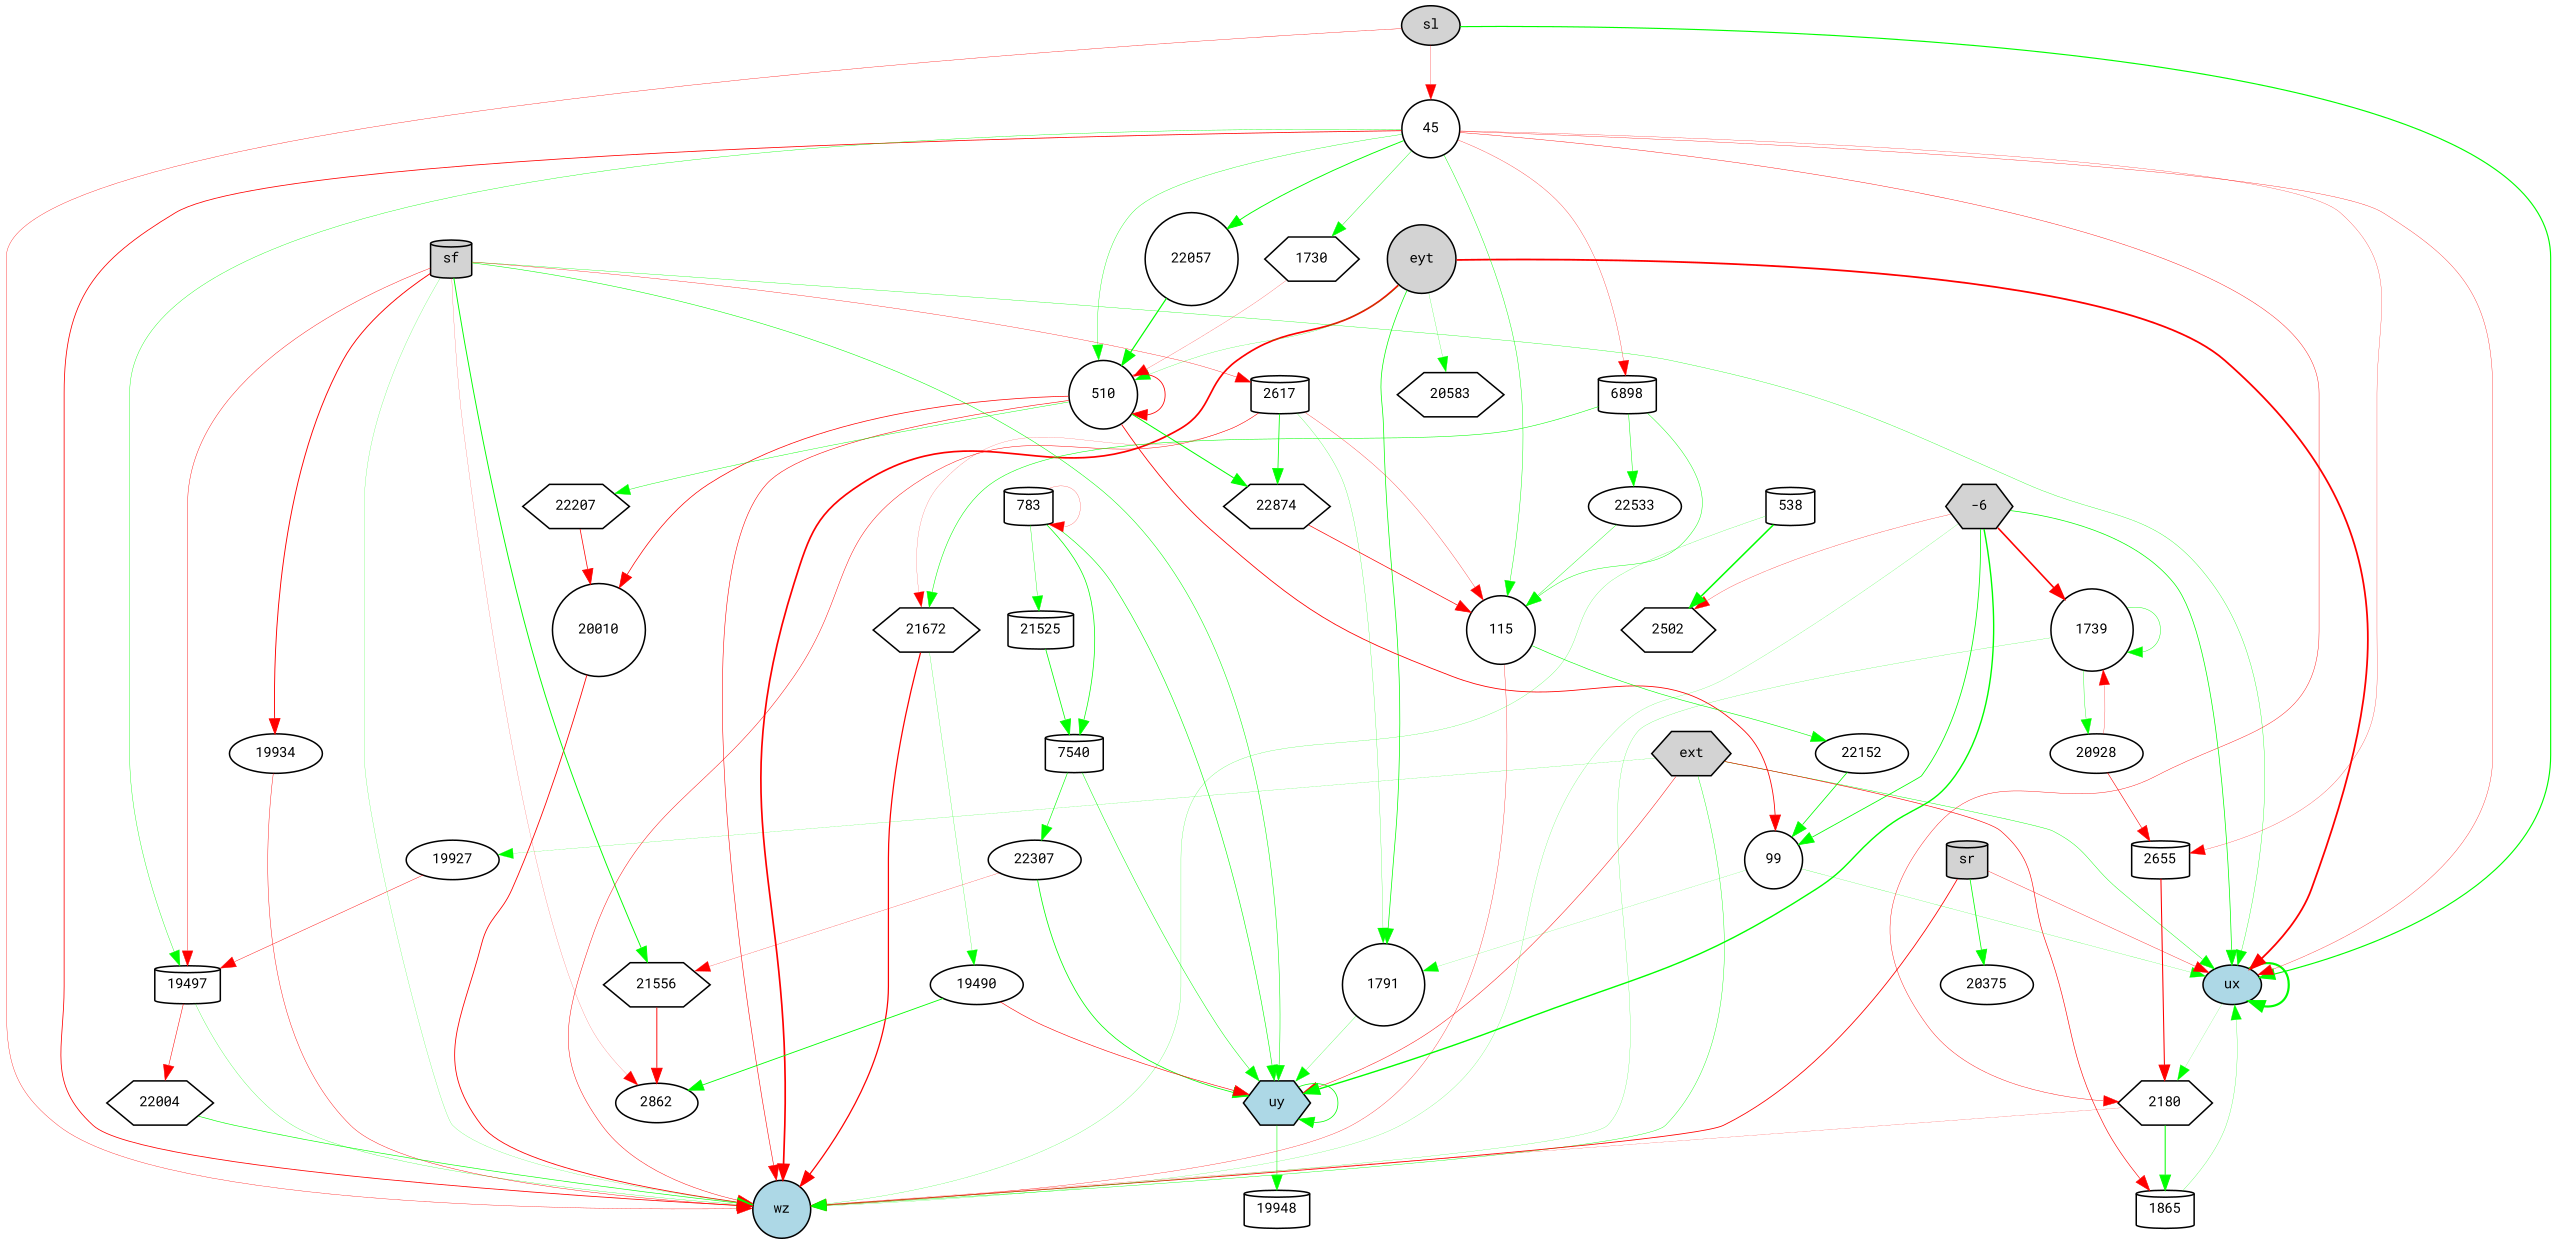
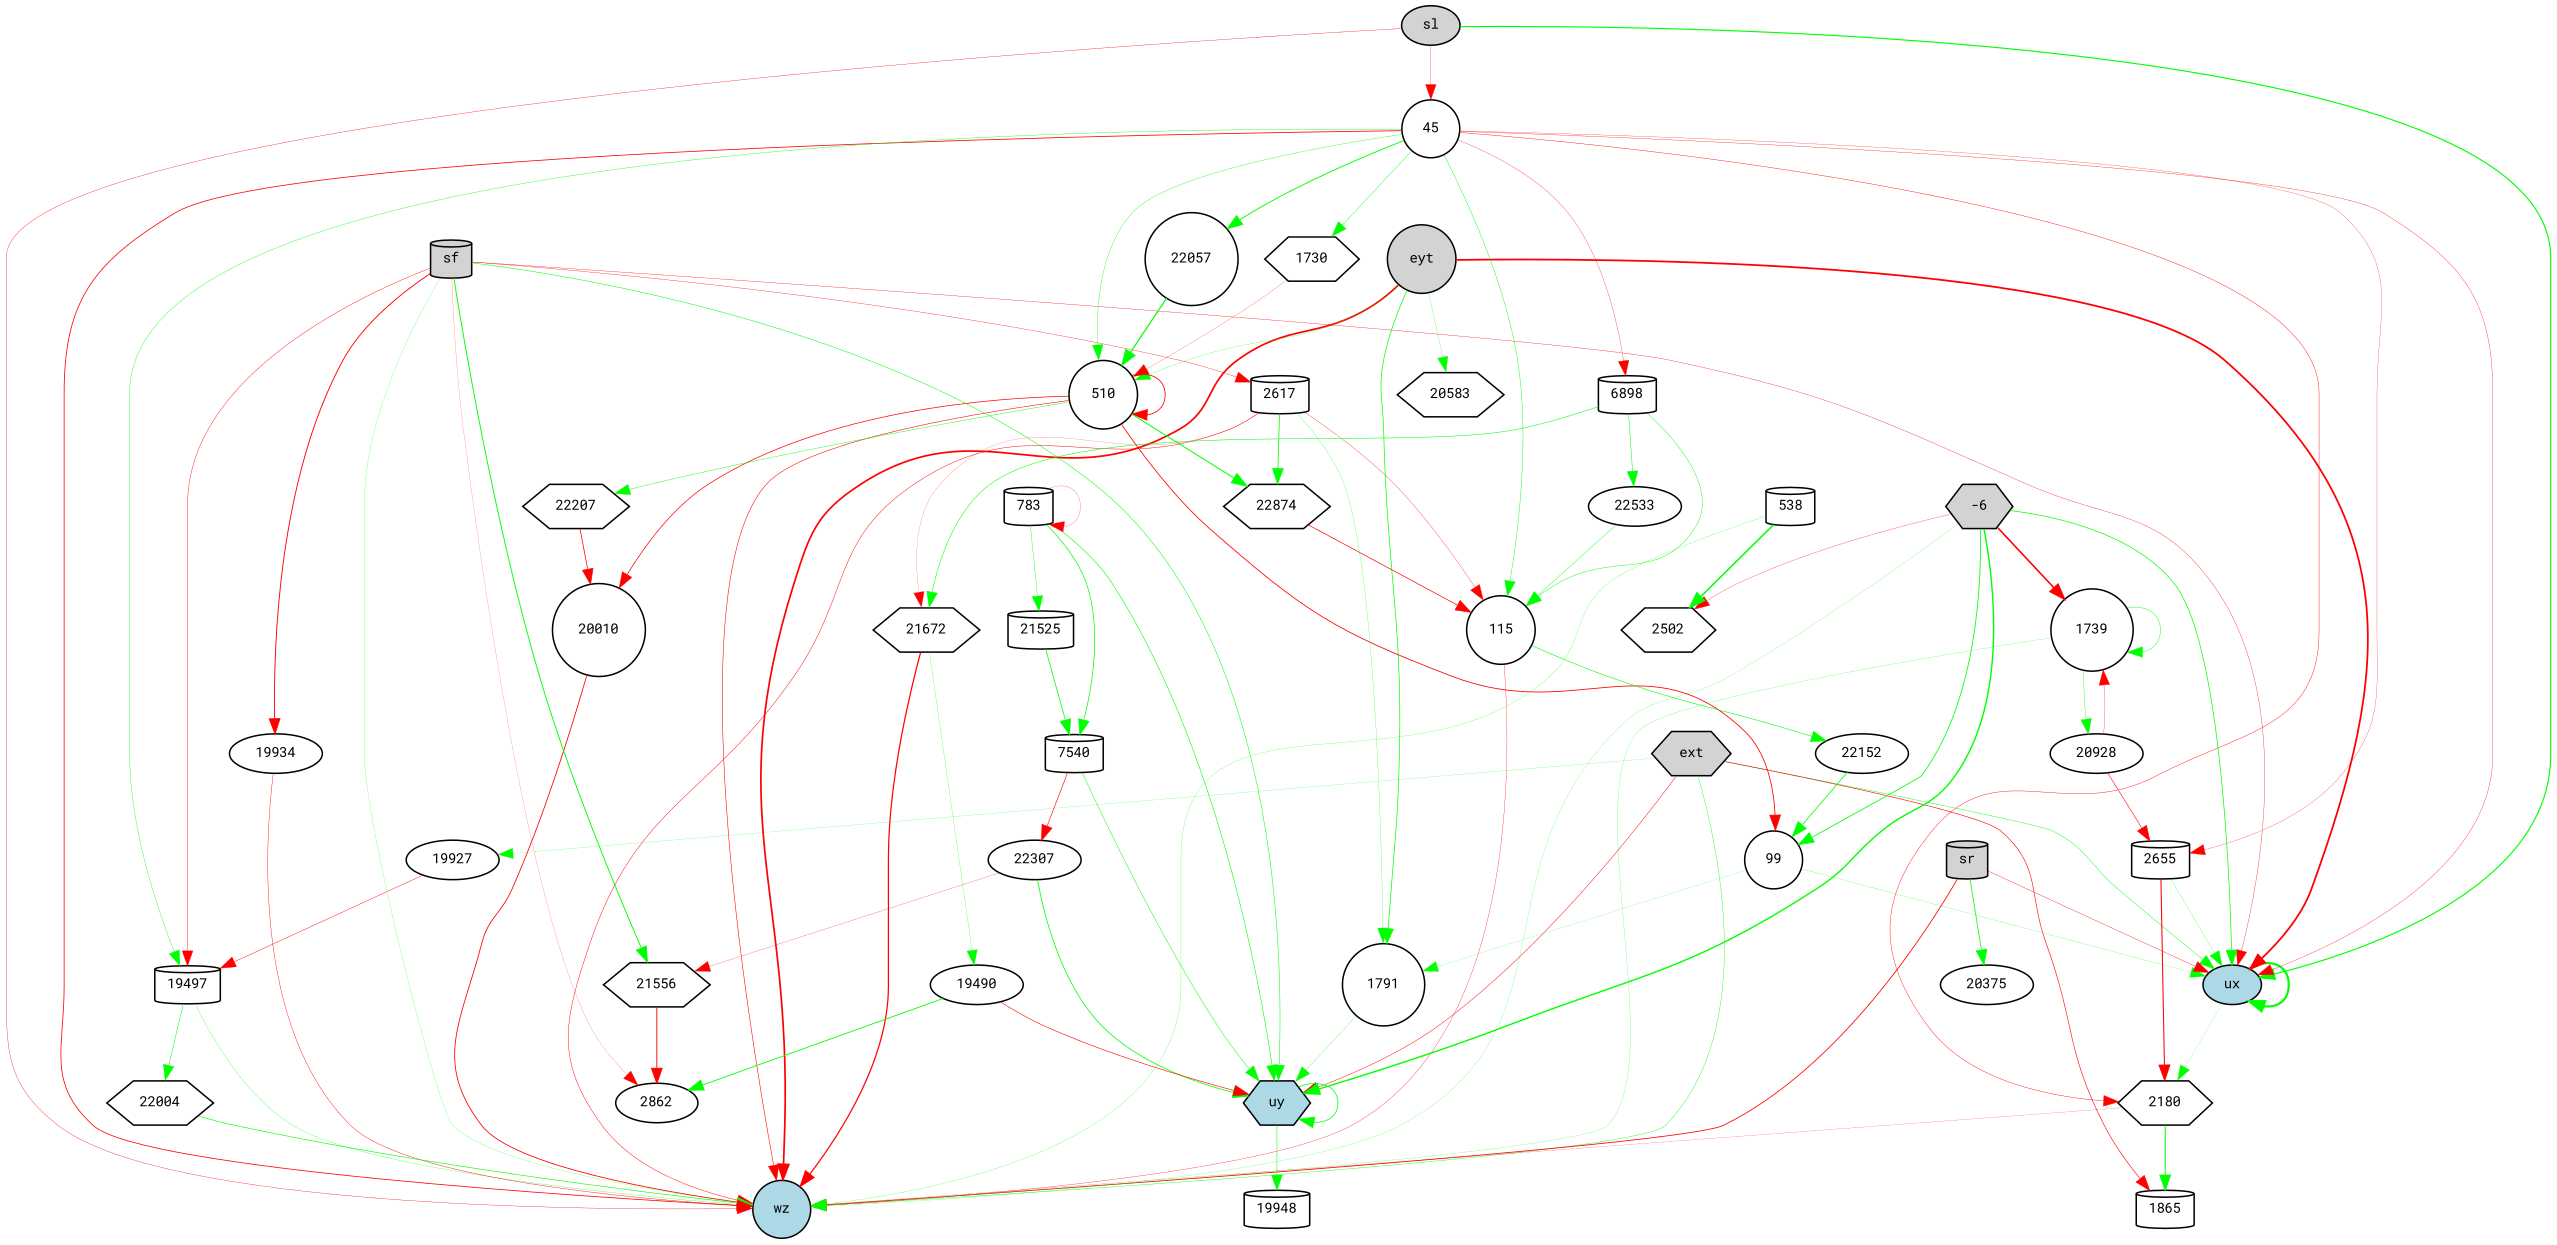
  digraph {
    fontname="Roboto Mono"
    node [fillcolor=white fontname="Roboto Mono" fontsize=9 shape=hexagon style=filled]
    edge [color=green fontname="Roboto Mono" style=solid]
    ext [fillcolor=lightgray height=0.2 width=0.2]
    ux [fillcolor=lightblue height=0.2 shape=ellipse width=0.2]
    uy [fillcolor=lightblue height=0.2 width=0.2]
    wz [fillcolor=lightblue height=0.2 shape=circle width=0.2]
    1865 [height=0.2 shape=cylinder width=0.2]
    19927 [height=0.2 shape=ellipse width=0.2]
    2180 [height=0.2 width=0.2]
    19948 [height=0.2 shape=cylinder width=0.2]
    19497 [height=0.2 shape=cylinder width=0.2]
    eyt [fillcolor=lightgray height=0.2 shape=circle width=0.2]
    20583 [height=0.2 width=0.2]
    510 [height=0.2 shape=circle width=0.2]
    1791 [height=0.2 shape=circle width=0.2]
    99 [height=0.2 shape=circle width=0.2]
    20010 [height=0.2 shape=circle width=0.2]
    22874 [height=0.2 width=0.2]
    22207 [height=0.2 width=0.2]
    sf [fillcolor=lightgray height=0.2 shape=cylinder width=0.2]
    2862 [height=0.2 shape=ellipse width=0.2]
    21556 [height=0.2 width=0.2]
    2617 [height=0.2 shape=cylinder width=0.2]
    19934 [height=0.2 shape=ellipse width=0.2]
    22004 [height=0.2 width=0.2]
    n24 [height=0.2 label=115 shape=circle width=0.2]
    21672 [height=0.2 width=0.2]
    sl [fillcolor=lightgray height=0.2 shape=ellipse width=0.2]
    45 [height=0.2 shape=circle width=0.2]
    2655 [height=0.2 shape=cylinder width=0.2]
    22057 [height=0.2 shape=circle width=0.2]
    1730 [height=0.2 width=0.2]
    6898 [height=0.2 shape=cylinder width=0.2]
    sr [fillcolor=lightgray height=0.2 shape=cylinder width=0.2]
    20375 [height=0.2 shape=ellipse width=0.2]
    -6 [fillcolor=lightgray height=0.2 width=0.2]
    2502 [height=0.2 width=0.2]
    1739 [height=0.2 shape=circle width=0.2]
    20928 [height=0.2 shape=ellipse width=0.2]
    22533 [height=0.2 shape=ellipse width=0.2]
    22152 [height=0.2 shape=ellipse width=0.2]
    783 [height=0.2 shape=cylinder width=0.2]
    21525 [height=0.2 shape=cylinder width=0.2]
    7540 [height=0.2 shape=cylinder width=0.2]
    22307 [height=0.2 shape=ellipse width=0.2]
    538 [height=0.2 shape=cylinder width=0.2]
    19490 [height=0.2 shape=ellipse width=0.2]
    ext -> ux [penwidth=0.28176001436708853]
    ext -> uy [color=red penwidth=0.30830430868163117]
    ext -> wz [penwidth=0.2548494398598897]
    ext -> 1865 [color=red penwidth=0.39718169091509425 style=bold]
    ext -> 19927 [penwidth=0.11260889010463139 style=bold]
    ux -> ux [penwidth=1.4274144529445252 style=bold]
    ux -> 2180 [penwidth=0.10128354970169468 style=bold]
    uy -> uy [penwidth=0.49460477943140435]
    uy -> 19948 [penwidth=0.34011183514884125 style=bold]
-   1865 -> ux [penwidth=0.15882549018744618]
+   2655 -> ux [penwidth=0.15882549018744618]
    19927 -> 19497 [color=red penwidth=0.2796694653993433 style=bold]
    2180 -> wz [color=red penwidth=0.11107557391911192]
    2180 -> 1865 [penwidth=0.6524839872228758 style=bold]
    19497 -> wz [penwidth=0.17808717493587564]
-   19497 -> 22004 [color=red penwidth=0.3367084468200715]
+   19497 -> 22004 [penwidth=0.3367084468200715]
    eyt -> ux [color=red penwidth=1.1650727801453922]
    eyt -> wz [color=red penwidth=1.116586694239463 style=bold]
    eyt -> 20583 [penwidth=0.1530594944169626 style=bold]
    eyt -> 510 [penwidth=0.1561237309268993 style=bold]
    eyt -> 1791 [penwidth=0.46390406377408]
    510 -> wz [color=red penwidth=0.3617145454570171 style=bold]
    510 -> 510 [color=red penwidth=0.5396025328441344]
    510 -> 99 [color=red penwidth=0.5397534406143458]
    510 -> 20010 [color=red penwidth=0.470102339244305 style=bold]
    510 -> 22874 [penwidth=0.6522672794633283 style=bold]
    510 -> 22207 [penwidth=0.2836053205509269 style=bold]
    1791 -> uy [penwidth=0.171188521111827]
    99 -> ux [penwidth=0.1387924777373966]
    99 -> 1791 [penwidth=0.10142260086676654]
    20010 -> wz [color=red penwidth=0.5442826242263301]
    22874 -> n24 [color=red penwidth=0.4519229506853686 style=bold]
    22207 -> 20010 [color=red penwidth=0.4829336897758869 style=bold]
-   sf -> ux [penwidth=0.22071329786785931 style=bold]
+   sf -> ux [color=red penwidth=0.22071329786785931 style=bold]
    sf -> uy [penwidth=0.3402423182983194 style=bold]
    sf -> wz [penwidth=0.13417661785947332]
    sf -> 19497 [color=red penwidth=0.2697625939766527]
    sf -> 2862 [color=red penwidth=0.11098545098751966 style=bold]
    sf -> 21556 [penwidth=0.6092729467561104 style=bold]
    sf -> 2617 [color=red penwidth=0.22073739169903644]
    sf -> 19934 [color=red penwidth=0.6026241271339844]
    21556 -> 2862 [color=red penwidth=0.5989418124478092 style=bold]
    2617 -> wz [color=red penwidth=0.3043460251747875 style=bold]
    2617 -> 1791 [penwidth=0.1586878656590228 style=bold]
    2617 -> 22874 [penwidth=0.5178421059361534 style=bold]
    2617 -> n24 [color=red penwidth=0.19811674103054816]
    2617 -> 21672 [color=red penwidth=0.1124622378242515]
    19934 -> wz [color=red penwidth=0.27203132753534487]
    22004 -> wz [penwidth=0.40417216028357594 style=bold]
    n24 -> wz [color=red penwidth=0.2081406938432381]
    n24 -> 22152 [penwidth=0.38083329126105414]
    21672 -> wz [color=red penwidth=0.8120129784224069 style=bold]
    21672 -> 19490 [penwidth=0.16089394435019422]
    sl -> ux [penwidth=0.7498134550707313]
    sl -> wz [color=red penwidth=0.22825349123500824]
    sl -> 45 [color=red penwidth=0.1818443082803971 style=bold]
    45 -> ux [color=red penwidth=0.2167170027989207 style=bold]
    45 -> wz [color=red penwidth=0.5169985018822157]
    45 -> 2180 [color=red penwidth=0.26887653577991644]
    45 -> 19497 [penwidth=0.24646865479857674 style=bold]
    45 -> 510 [penwidth=0.23892523478489355]
    45 -> n24 [penwidth=0.2860946951760781 style=bold]
    45 -> 2655 [color=red penwidth=0.16950082929650057]
    45 -> 22057 [penwidth=0.6056862528071416]
    45 -> 1730 [penwidth=0.25923386924424424]
    45 -> 6898 [color=red penwidth=0.1933903132123948]
    2655 -> 2180 [color=red penwidth=0.6861019189854448]
    22057 -> 510 [penwidth=0.789728392300762]
    1730 -> 510 [color=red penwidth=0.14036796578671212]
    6898 -> n24 [penwidth=0.28927429973782204 style=bold]
    6898 -> 21672 [penwidth=0.3440745191710304]
    6898 -> 22533 [penwidth=0.31463324100189066]
    sr -> ux [color=red penwidth=0.2361089650624779 style=bold]
    sr -> wz [color=red penwidth=0.5418048053451471 style=bold]
    sr -> 20375 [penwidth=0.506918579923321]
    -6 -> ux [penwidth=0.4609333645013943 style=bold]
    -6 -> uy [penwidth=0.9147954852966629]
    -6 -> wz [penwidth=0.12533261623829356 style=bold]
    -6 -> 99 [penwidth=0.5261617823202004 style=bold]
    -6 -> 2502 [color=red penwidth=0.18538049741286805 style=bold]
    -6 -> 1739 [color=red penwidth=1.047405427507586 style=bold]
    1739 -> wz [penwidth=0.13393997065956015 style=bold]
    1739 -> 1739 [penwidth=0.2774376823444612]
    1739 -> 20928 [penwidth=0.23938545070221112 style=bold]
    20928 -> 2655 [color=red penwidth=0.37787449190958355]
    20928 -> 1739 [color=red penwidth=0.18570044384509615]
    22533 -> n24 [penwidth=0.2575253599350307]
    22152 -> 99 [penwidth=0.5136849531579115]
    783 -> uy [penwidth=0.3822491165019515 style=bold]
    783 -> 783 [color=red penwidth=0.14460969504788135 style=bold]
    783 -> 21525 [penwidth=0.24512734916706425]
    783 -> 7540 [penwidth=0.4682145218698547]
    21525 -> 7540 [penwidth=0.5012637404875455]
    7540 -> uy [penwidth=0.31955563915083857 style=bold]
-   7540 -> 22307 [penwidth=0.4035680407688512 style=bold]
+   7540 -> 22307 [color=red penwidth=0.4035680407688512 style=bold]
    22307 -> uy [penwidth=0.5048734343952793 style=bold]
    22307 -> 21556 [color=red penwidth=0.1563722367199603 style=bold]
    538 -> wz [penwidth=0.14399589905003898 style=bold]
    538 -> 2502 [penwidth=1.0112227675445034]
    19490 -> uy [color=red penwidth=0.38131006266569567 style=bold]
    19490 -> 2862 [penwidth=0.5615600359522286 style=bold]
  }
